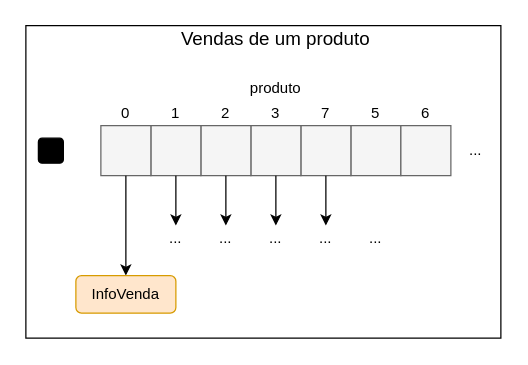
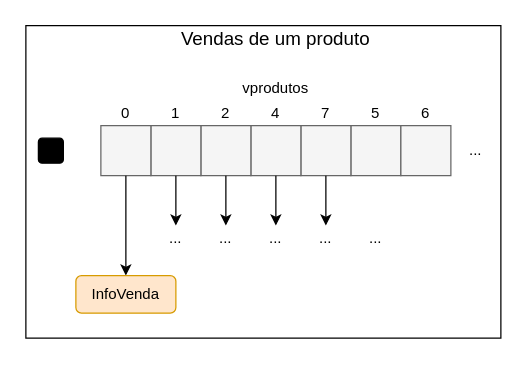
  <mxCell id="0" />
  <mxCell id="1" parent="0" />
  <mxCell id="2" value="" style="rounded=0;whiteSpace=wrap;html=1;" parent="1" vertex="1"><mxGeometry x="20" y="20" width="380" height="250" as="geometry" /></mxCell>
  <mxCell id="3" value="" style="whiteSpace=wrap;html=1;aspect=fixed;fillColor=#f5f5f5;strokeColor=#666666;fontColor=#333333;" parent="1" vertex="1"><mxGeometry x="280" y="100" width="40" height="40" as="geometry" /></mxCell>
  <mxCell id="4" value="" style="whiteSpace=wrap;html=1;aspect=fixed;fillColor=#f5f5f5;strokeColor=#666666;fontColor=#333333;" parent="1" vertex="1"><mxGeometry x="320" y="100" width="40" height="40" as="geometry" /></mxCell>
- <mxCell id="5" value="produto&lt;br&gt;" style="text;html=1;strokeColor=none;fillColor=none;align=center;verticalAlign=middle;whiteSpace=wrap;rounded=0;" parent="1" vertex="1"><mxGeometry x="200" y="60" width="40" height="20" as="geometry" /></mxCell>
+ <mxCell id="5" value="vprodutos&lt;br&gt;" style="text;html=1;strokeColor=none;fillColor=none;align=center;verticalAlign=middle;whiteSpace=wrap;rounded=0;" parent="1" vertex="1"><mxGeometry x="200" y="60" width="40" height="20" as="geometry" /></mxCell>
  <mxCell id="6" value="...&lt;br&gt;" style="text;html=1;strokeColor=none;fillColor=none;align=center;verticalAlign=middle;whiteSpace=wrap;rounded=0;" parent="1" vertex="1"><mxGeometry x="280" y="180" width="40" height="20" as="geometry" /></mxCell>
  <mxCell id="7" value="&lt;font style=&quot;font-size: 15px&quot;&gt;Vendas de um produto&lt;/font&gt;" style="text;html=1;strokeColor=none;fillColor=none;align=center;verticalAlign=middle;whiteSpace=wrap;rounded=0;" parent="1" vertex="1"><mxGeometry x="135" y="20" width="170" height="20" as="geometry" /></mxCell>
  <mxCell id="8" value="" style="whiteSpace=wrap;html=1;aspect=fixed;fillColor=#f5f5f5;strokeColor=#666666;fontColor=#333333;" parent="1" vertex="1"><mxGeometry x="240" y="100" width="40" height="40" as="geometry" /></mxCell>
  <mxCell id="9" value="" style="whiteSpace=wrap;html=1;aspect=fixed;fillColor=#f5f5f5;strokeColor=#666666;fontColor=#333333;" parent="1" vertex="1"><mxGeometry x="200" y="100" width="40" height="40" as="geometry" /></mxCell>
  <mxCell id="10" value="" style="whiteSpace=wrap;html=1;aspect=fixed;fillColor=#f5f5f5;strokeColor=#666666;fontColor=#333333;" parent="1" vertex="1"><mxGeometry x="160" y="100" width="40" height="40" as="geometry" /></mxCell>
  <mxCell id="11" value="" style="whiteSpace=wrap;html=1;aspect=fixed;fillColor=#f5f5f5;strokeColor=#666666;fontColor=#333333;" parent="1" vertex="1"><mxGeometry x="120" y="100" width="40" height="40" as="geometry" /></mxCell>
  <mxCell id="12" value="" style="whiteSpace=wrap;html=1;aspect=fixed;fillColor=#f5f5f5;strokeColor=#666666;fontColor=#333333;" parent="1" vertex="1"><mxGeometry x="80" y="100" width="40" height="40" as="geometry" /></mxCell>
  <mxCell id="13" value="0" style="text;html=1;strokeColor=none;fillColor=none;align=center;verticalAlign=middle;whiteSpace=wrap;rounded=0;" parent="1" vertex="1"><mxGeometry x="80" y="80" width="40" height="20" as="geometry" /></mxCell>
  <mxCell id="14" value="1" style="text;html=1;strokeColor=none;fillColor=none;align=center;verticalAlign=middle;whiteSpace=wrap;rounded=0;" parent="1" vertex="1"><mxGeometry x="120" y="80" width="40" height="20" as="geometry" /></mxCell>
  <mxCell id="15" value="2" style="text;html=1;strokeColor=none;fillColor=none;align=center;verticalAlign=middle;whiteSpace=wrap;rounded=0;" parent="1" vertex="1"><mxGeometry x="160" y="80" width="40" height="20" as="geometry" /></mxCell>
- <mxCell id="16" value="3" style="text;html=1;strokeColor=none;fillColor=none;align=center;verticalAlign=middle;whiteSpace=wrap;rounded=0;" parent="1" vertex="1"><mxGeometry x="200" y="80" width="40" height="20" as="geometry" /></mxCell>
+ <mxCell id="16" value="4" style="text;html=1;strokeColor=none;fillColor=none;align=center;verticalAlign=middle;whiteSpace=wrap;rounded=0;" parent="1" vertex="1"><mxGeometry x="200" y="80" width="40" height="20" as="geometry" /></mxCell>
  <mxCell id="17" value="7" style="text;html=1;strokeColor=none;fillColor=none;align=center;verticalAlign=middle;whiteSpace=wrap;rounded=0;" parent="1" vertex="1"><mxGeometry x="240" y="80" width="40" height="20" as="geometry" /></mxCell>
  <mxCell id="18" value="5" style="text;html=1;strokeColor=none;fillColor=none;align=center;verticalAlign=middle;whiteSpace=wrap;rounded=0;" parent="1" vertex="1"><mxGeometry x="280" y="80" width="40" height="20" as="geometry" /></mxCell>
  <mxCell id="19" value="6" style="text;html=1;strokeColor=none;fillColor=none;align=center;verticalAlign=middle;whiteSpace=wrap;rounded=0;" parent="1" vertex="1"><mxGeometry x="320" y="80" width="40" height="20" as="geometry" /></mxCell>
  <mxCell id="20" value="" style="endArrow=classic;html=1;exitX=0.5;exitY=1;exitDx=0;exitDy=0;" parent="1" edge="1"><mxGeometry width="50" height="50" relative="1" as="geometry"><mxPoint x="260" y="140" as="sourcePoint" /><mxPoint x="260" y="180" as="targetPoint" /></mxGeometry></mxCell>
  <mxCell id="21" value="...&lt;br&gt;" style="text;html=1;strokeColor=none;fillColor=none;align=center;verticalAlign=middle;whiteSpace=wrap;rounded=0;" parent="1" vertex="1"><mxGeometry x="240" y="180" width="40" height="20" as="geometry" /></mxCell>
  <mxCell id="22" value="...&lt;br&gt;" style="text;html=1;strokeColor=none;fillColor=none;align=center;verticalAlign=middle;whiteSpace=wrap;rounded=0;" parent="1" vertex="1"><mxGeometry x="200" y="180" width="40" height="20" as="geometry" /></mxCell>
  <mxCell id="23" value="" style="endArrow=classic;html=1;exitX=0.5;exitY=1;exitDx=0;exitDy=0;" parent="1" edge="1"><mxGeometry width="50" height="50" relative="1" as="geometry"><mxPoint x="220" y="140" as="sourcePoint" /><mxPoint x="220" y="180" as="targetPoint" /></mxGeometry></mxCell>
  <mxCell id="24" value="" style="endArrow=classic;html=1;exitX=0.5;exitY=1;exitDx=0;exitDy=0;" parent="1" edge="1"><mxGeometry width="50" height="50" relative="1" as="geometry"><mxPoint x="140" y="140" as="sourcePoint" /><mxPoint x="140" y="180" as="targetPoint" /></mxGeometry></mxCell>
  <mxCell id="25" value="...&lt;br&gt;" style="text;html=1;strokeColor=none;fillColor=none;align=center;verticalAlign=middle;whiteSpace=wrap;rounded=0;" parent="1" vertex="1"><mxGeometry x="120" y="180" width="40" height="20" as="geometry" /></mxCell>
  <mxCell id="26" value="...&lt;br&gt;" style="text;html=1;strokeColor=none;fillColor=none;align=center;verticalAlign=middle;whiteSpace=wrap;rounded=0;" parent="1" vertex="1"><mxGeometry x="160" y="180" width="40" height="20" as="geometry" /></mxCell>
  <mxCell id="27" value="" style="endArrow=classic;html=1;exitX=0.5;exitY=1;exitDx=0;exitDy=0;" parent="1" edge="1"><mxGeometry width="50" height="50" relative="1" as="geometry"><mxPoint x="180" y="140" as="sourcePoint" /><mxPoint x="180" y="180" as="targetPoint" /></mxGeometry></mxCell>
  <mxCell id="28" value="" style="endArrow=classic;html=1;exitX=0.5;exitY=1;exitDx=0;exitDy=0;" parent="1" source="12" edge="1"><mxGeometry width="50" height="50" relative="1" as="geometry"><mxPoint x="100" y="220" as="sourcePoint" /><mxPoint x="100" y="220" as="targetPoint" /></mxGeometry></mxCell>
  <mxCell id="29" value="InfoVenda" style="rounded=1;whiteSpace=wrap;html=1;fillColor=#ffe6cc;strokeColor=#d79b00;" parent="1" vertex="1"><mxGeometry x="60" y="220" width="80" height="30" as="geometry" /></mxCell>
  <mxCell id="30" value="v" style="whiteSpace=wrap;html=1;aspect=fixed;fillColor=#000000;rounded=1;" parent="1" vertex="1"><mxGeometry x="30" y="110" width="20" height="20" as="geometry" /></mxCell>
  <mxCell id="31" value="...&lt;br&gt;" style="text;html=1;strokeColor=none;fillColor=none;align=center;verticalAlign=middle;whiteSpace=wrap;rounded=0;" parent="1" vertex="1"><mxGeometry x="360" y="110" width="40" height="20" as="geometry" /></mxCell>
